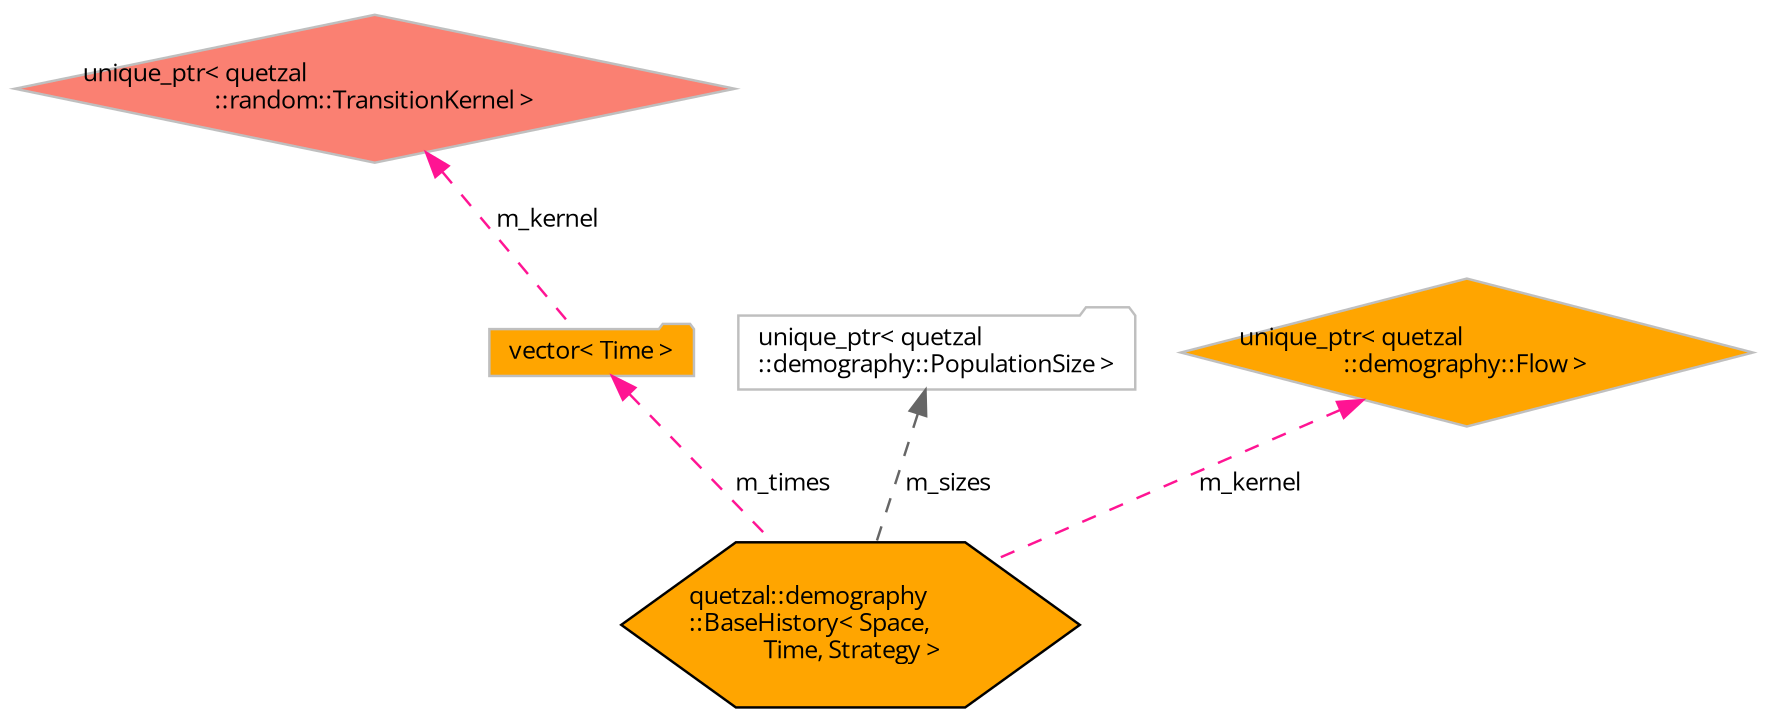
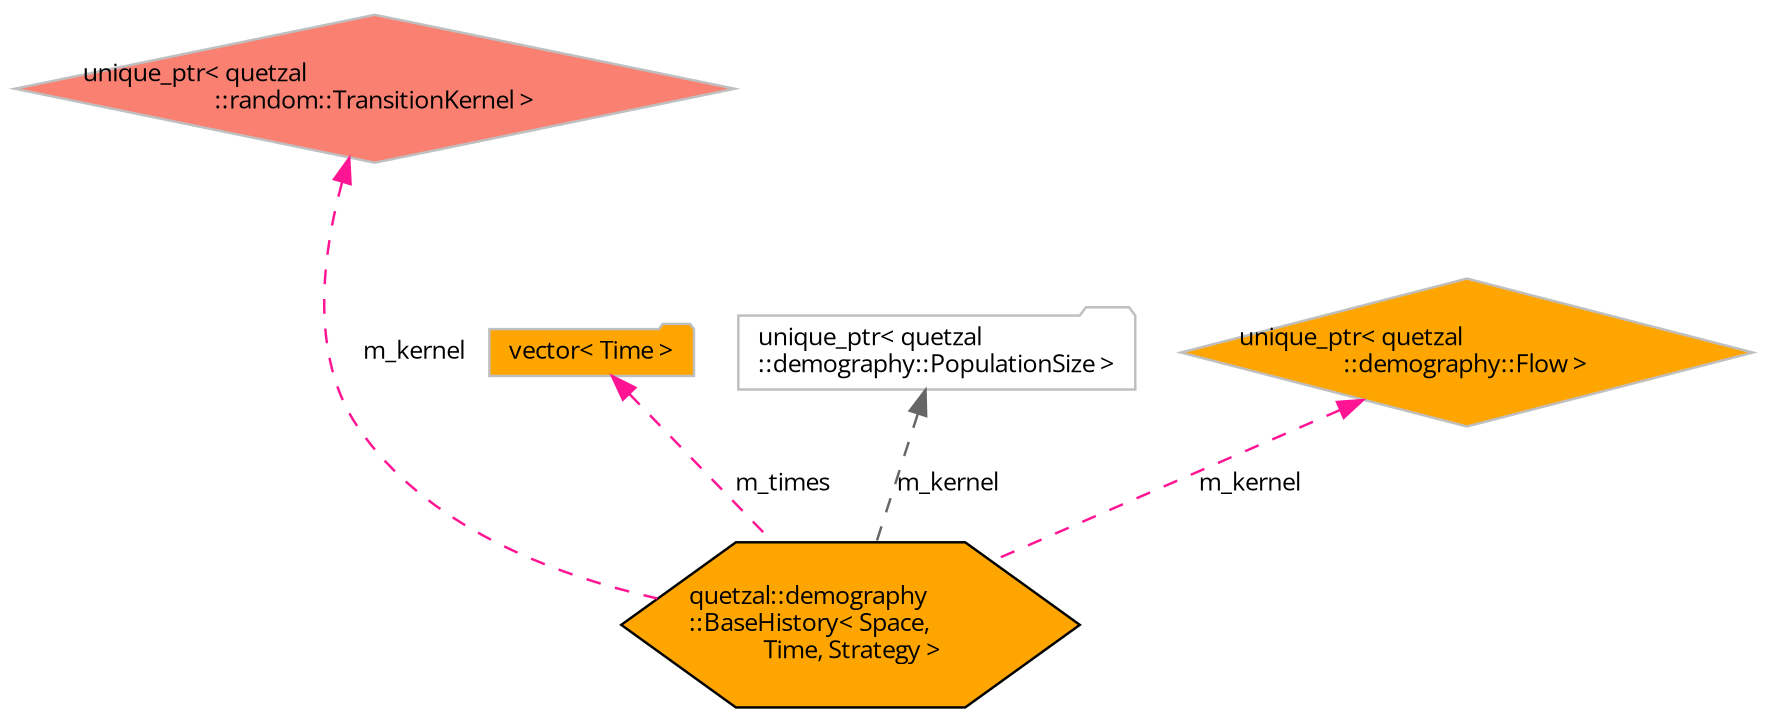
  digraph {
    fontname="Open Sans"
    rankdir=TB
    node [color=grey75 fillcolor=orange fontname="Open Sans" fontsize=10 shape=diamond style=filled]
    edge [color=deeppink dir=back fontname="Open Sans" fontsize=10 labelfontname=Helvetica labelfontsize=10 style=dashed]
    n1 [color=black fontcolor=black height=0.2 label="quetzal::demography\l::BaseHistory\< Space,\l Time, Strategy \>" shape=hexagon width=0.4]
    n2 [fillcolor=salmon height=0.2 label="unique_ptr\< quetzal\l::random::TransitionKernel \>" width=0.4]
    n3 [fillcolor=white height=0.2 label="unique_ptr\< quetzal\l::demography::PopulationSize \>" shape=folder width=0.4]
    n4 [height=0.2 label="unique_ptr\< quetzal\l::demography::Flow \>" width=0.4]
    n5 [height=0.2 label="vector\< Time \>" shape=folder width=0.4]
-   n2 -> n5 [label=" m_kernel"]
-   n3 -> n1 [color=gray40 label=" m_sizes"]
+   n2 -> n1 [label=" m_kernel"]
+   n3 -> n1 [color=gray40 label=" m_kernel"]
    n4 -> n1 [label=" m_kernel"]
    n5 -> n1 [label=" m_times"]
  }
